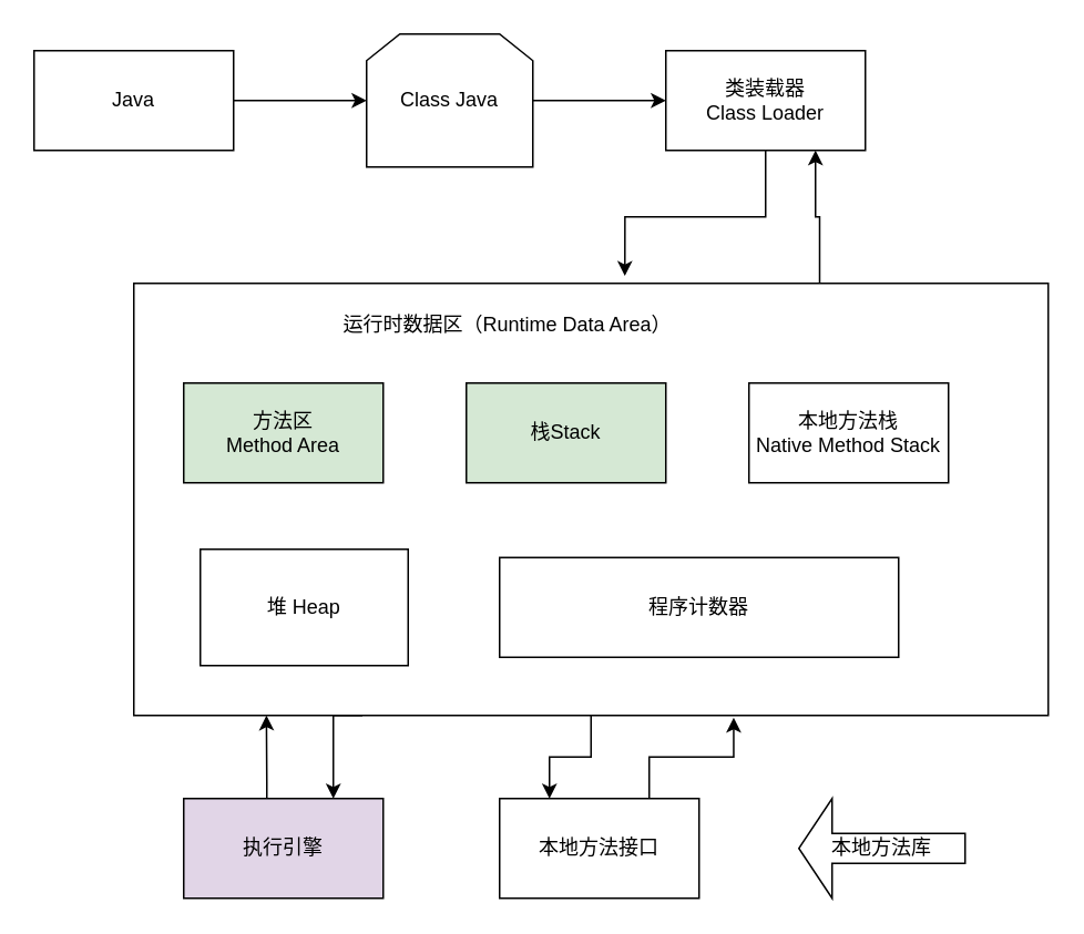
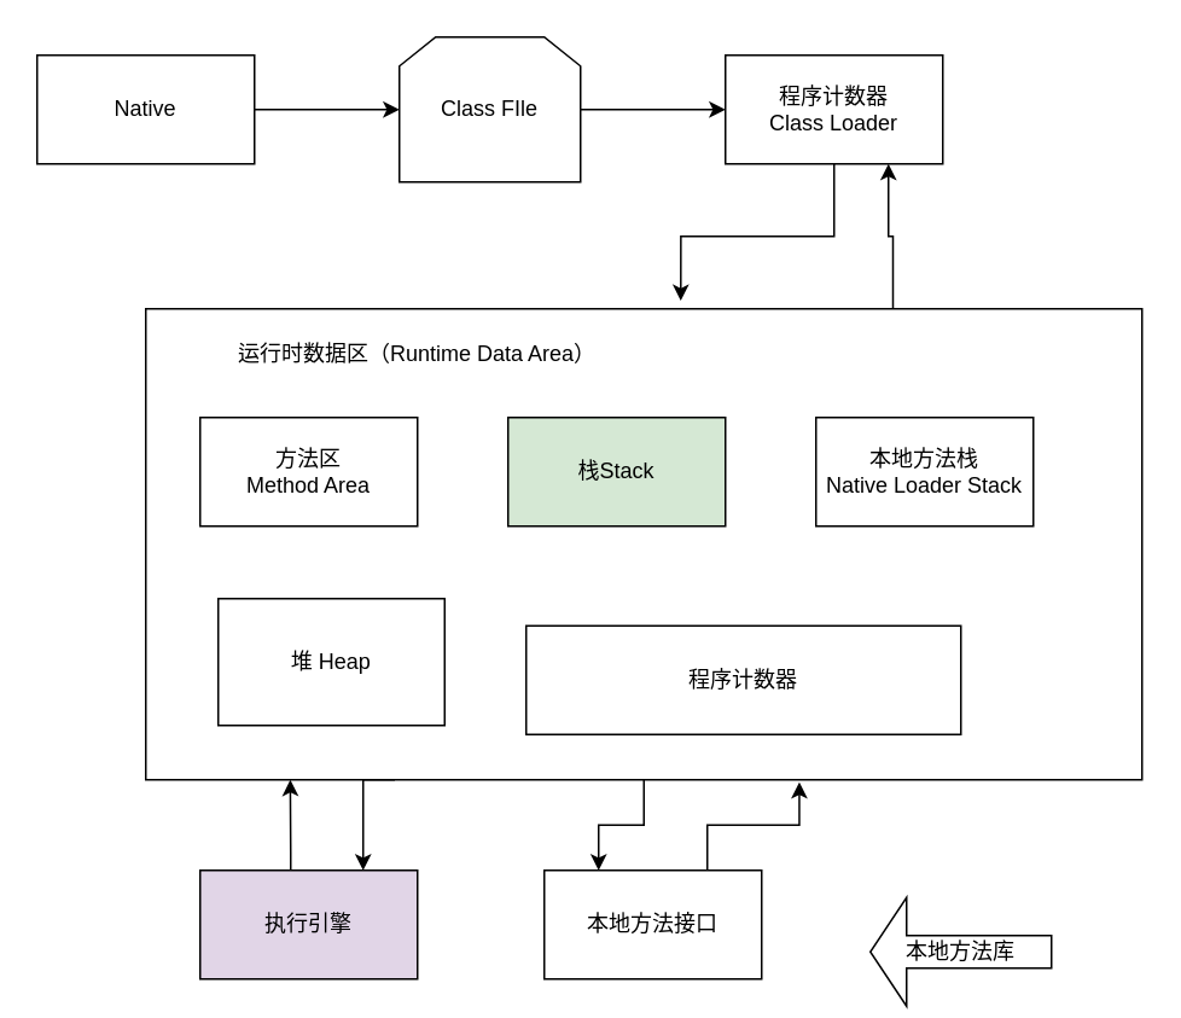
  <mxCell id="0" />
  <mxCell id="1" parent="0" />
  <mxCell id="2" style="edgeStyle=orthogonalEdgeStyle;rounded=0;orthogonalLoop=1;jettySize=auto;html=1;" edge="1" parent="1" source="3"><mxGeometry relative="1" as="geometry"><mxPoint x="220" y="60" as="targetPoint" /></mxGeometry></mxCell>
- <mxCell id="3" value="Java" style="rounded=0;whiteSpace=wrap;html=1;" vertex="1" parent="1"><mxGeometry x="20" y="30" width="120" height="60" as="geometry" /></mxCell>
+ <mxCell id="3" value="Native" style="rounded=0;whiteSpace=wrap;html=1;" vertex="1" parent="1"><mxGeometry x="20" y="30" width="120" height="60" as="geometry" /></mxCell>
  <mxCell id="4" style="edgeStyle=orthogonalEdgeStyle;rounded=0;orthogonalLoop=1;jettySize=auto;html=1;" edge="1" parent="1" source="5"><mxGeometry relative="1" as="geometry"><mxPoint x="400" y="60" as="targetPoint" /></mxGeometry></mxCell>
- <mxCell id="5" value="Class Java" style="shape=loopLimit;whiteSpace=wrap;html=1;" vertex="1" parent="1"><mxGeometry x="220" y="20" width="100" height="80" as="geometry" /></mxCell>
+ <mxCell id="5" value="Class FIle" style="shape=loopLimit;whiteSpace=wrap;html=1;" vertex="1" parent="1"><mxGeometry x="220" y="20" width="100" height="80" as="geometry" /></mxCell>
  <mxCell id="6" style="edgeStyle=orthogonalEdgeStyle;rounded=0;orthogonalLoop=1;jettySize=auto;html=1;entryX=0.537;entryY=-0.017;entryDx=0;entryDy=0;entryPerimeter=0;" edge="1" parent="1" source="7" target="11"><mxGeometry relative="1" as="geometry" /></mxCell>
- <mxCell id="7" value="类装载器&lt;br&gt;Class Loader" style="rounded=0;whiteSpace=wrap;html=1;" vertex="1" parent="1"><mxGeometry x="400" y="30" width="120" height="60" as="geometry" /></mxCell>
+ <mxCell id="7" value="程序计数器&lt;br&gt;Class Loader" style="rounded=0;whiteSpace=wrap;html=1;" vertex="1" parent="1"><mxGeometry x="400" y="30" width="120" height="60" as="geometry" /></mxCell>
  <mxCell id="8" style="edgeStyle=orthogonalEdgeStyle;rounded=0;orthogonalLoop=1;jettySize=auto;html=1;exitX=0.75;exitY=0;exitDx=0;exitDy=0;entryX=0.75;entryY=1;entryDx=0;entryDy=0;" edge="1" parent="1" source="11" target="7"><mxGeometry relative="1" as="geometry" /></mxCell>
  <mxCell id="9" style="edgeStyle=orthogonalEdgeStyle;rounded=0;orthogonalLoop=1;jettySize=auto;html=1;entryX=0.25;entryY=0;entryDx=0;entryDy=0;" edge="1" parent="1" source="11" target="21"><mxGeometry relative="1" as="geometry" /></mxCell>
  <mxCell id="10" style="edgeStyle=orthogonalEdgeStyle;rounded=0;orthogonalLoop=1;jettySize=auto;html=1;exitX=0.25;exitY=1;exitDx=0;exitDy=0;entryX=0.75;entryY=0;entryDx=0;entryDy=0;" edge="1" parent="1" source="11" target="19"><mxGeometry relative="1" as="geometry"><Array as="points"><mxPoint x="200" y="430" /></Array></mxGeometry></mxCell>
  <mxCell id="11" value="" style="rounded=0;whiteSpace=wrap;html=1;" vertex="1" parent="1"><mxGeometry x="80" y="170" width="550" height="260" as="geometry" /></mxCell>
- <mxCell id="12" value="运行时数据区（Runtime Data Area）" style="text;html=1;strokeColor=none;fillColor=none;align=center;verticalAlign=middle;whiteSpace=wrap;rounded=0;" vertex="1" parent="1"><mxGeometry x="190" y="180" width="230" height="30" as="geometry" /></mxCell>
- <mxCell id="13" value="方法区&lt;br&gt;Method Area" style="rounded=0;whiteSpace=wrap;html=1;fillColor=#d5e8d4;" vertex="1" parent="1"><mxGeometry x="110" y="230" width="120" height="60" as="geometry" /></mxCell>
+ <mxCell id="12" value="运行时数据区（Runtime Data Area）" style="text;html=1;strokeColor=none;fillColor=none;align=center;verticalAlign=middle;whiteSpace=wrap;rounded=0;" vertex="1" parent="1"><mxGeometry x="115" y="180" width="230" height="30" as="geometry" /></mxCell>
+ <mxCell id="13" value="方法区&lt;br&gt;Method Area" style="rounded=0;whiteSpace=wrap;html=1;" vertex="1" parent="1"><mxGeometry x="110" y="230" width="120" height="60" as="geometry" /></mxCell>
  <mxCell id="14" value="栈Stack" style="rounded=0;whiteSpace=wrap;html=1;fillColor=#d5e8d4;" vertex="1" parent="1"><mxGeometry x="280" y="230" width="120" height="60" as="geometry" /></mxCell>
- <mxCell id="15" value="本地方法栈&lt;br&gt;Native Method Stack" style="rounded=0;whiteSpace=wrap;html=1;" vertex="1" parent="1"><mxGeometry x="450" y="230" width="120" height="60" as="geometry" /></mxCell>
+ <mxCell id="15" value="本地方法栈&lt;br&gt;Native Loader Stack" style="rounded=0;whiteSpace=wrap;html=1;" vertex="1" parent="1"><mxGeometry x="450" y="230" width="120" height="60" as="geometry" /></mxCell>
  <mxCell id="16" value="堆 Heap" style="rounded=0;whiteSpace=wrap;html=1;" vertex="1" parent="1"><mxGeometry x="120" y="330" width="125" height="70" as="geometry" /></mxCell>
- <mxCell id="17" value="程序计数器" style="rounded=0;whiteSpace=wrap;html=1;" vertex="1" parent="1"><mxGeometry x="300" y="335" width="240" height="60" as="geometry" /></mxCell>
+ <mxCell id="17" value="程序计数器" style="rounded=0;whiteSpace=wrap;html=1;" vertex="1" parent="1"><mxGeometry x="290" y="345" width="240" height="60" as="geometry" /></mxCell>
  <mxCell id="18" style="edgeStyle=orthogonalEdgeStyle;rounded=0;orthogonalLoop=1;jettySize=auto;html=1;entryX=0.145;entryY=1;entryDx=0;entryDy=0;entryPerimeter=0;" edge="1" parent="1" source="19" target="11"><mxGeometry relative="1" as="geometry"><Array as="points"><mxPoint x="160" y="470" /><mxPoint x="160" y="470" /></Array></mxGeometry></mxCell>
  <mxCell id="19" value="执行引擎" style="rounded=0;whiteSpace=wrap;html=1;fillColor=#e1d5e7;" vertex="1" parent="1"><mxGeometry x="110" y="480" width="120" height="60" as="geometry" /></mxCell>
  <mxCell id="20" style="edgeStyle=orthogonalEdgeStyle;rounded=0;orthogonalLoop=1;jettySize=auto;html=1;exitX=0.75;exitY=0;exitDx=0;exitDy=0;entryX=0.656;entryY=1.005;entryDx=0;entryDy=0;entryPerimeter=0;" edge="1" parent="1" source="21" target="11"><mxGeometry relative="1" as="geometry" /></mxCell>
  <mxCell id="21" value="本地方法接口" style="rounded=0;whiteSpace=wrap;html=1;" vertex="1" parent="1"><mxGeometry x="300" y="480" width="120" height="60" as="geometry" /></mxCell>
- <mxCell id="22" value="本地方法库" style="shape=singleArrow;direction=west;whiteSpace=wrap;html=1;" vertex="1" parent="1"><mxGeometry x="480" y="480" width="100" height="60" as="geometry" /></mxCell>
+ <mxCell id="22" value="本地方法库" style="shape=singleArrow;direction=west;whiteSpace=wrap;html=1;" vertex="1" parent="1"><mxGeometry x="480" y="495" width="100" height="60" as="geometry" /></mxCell>
